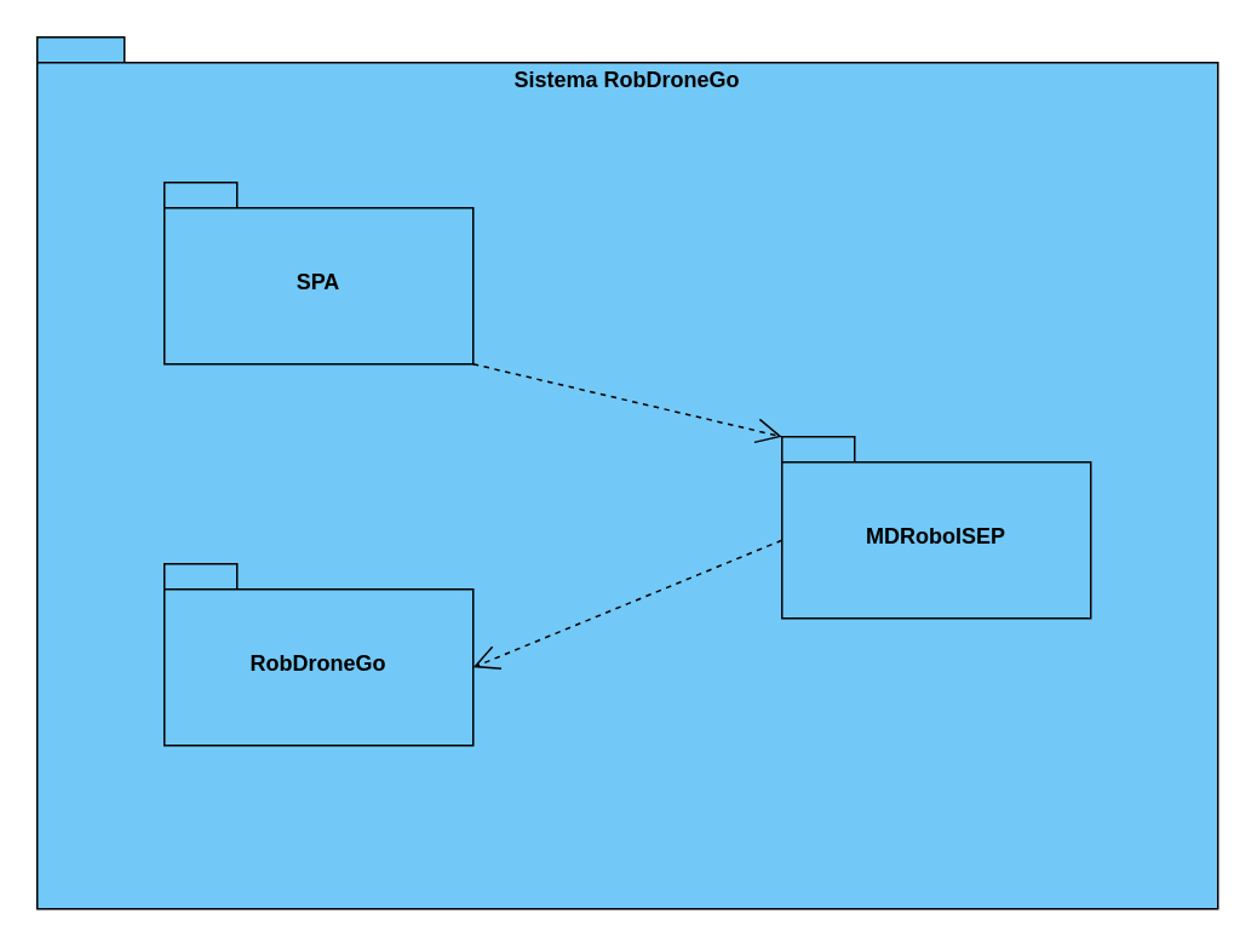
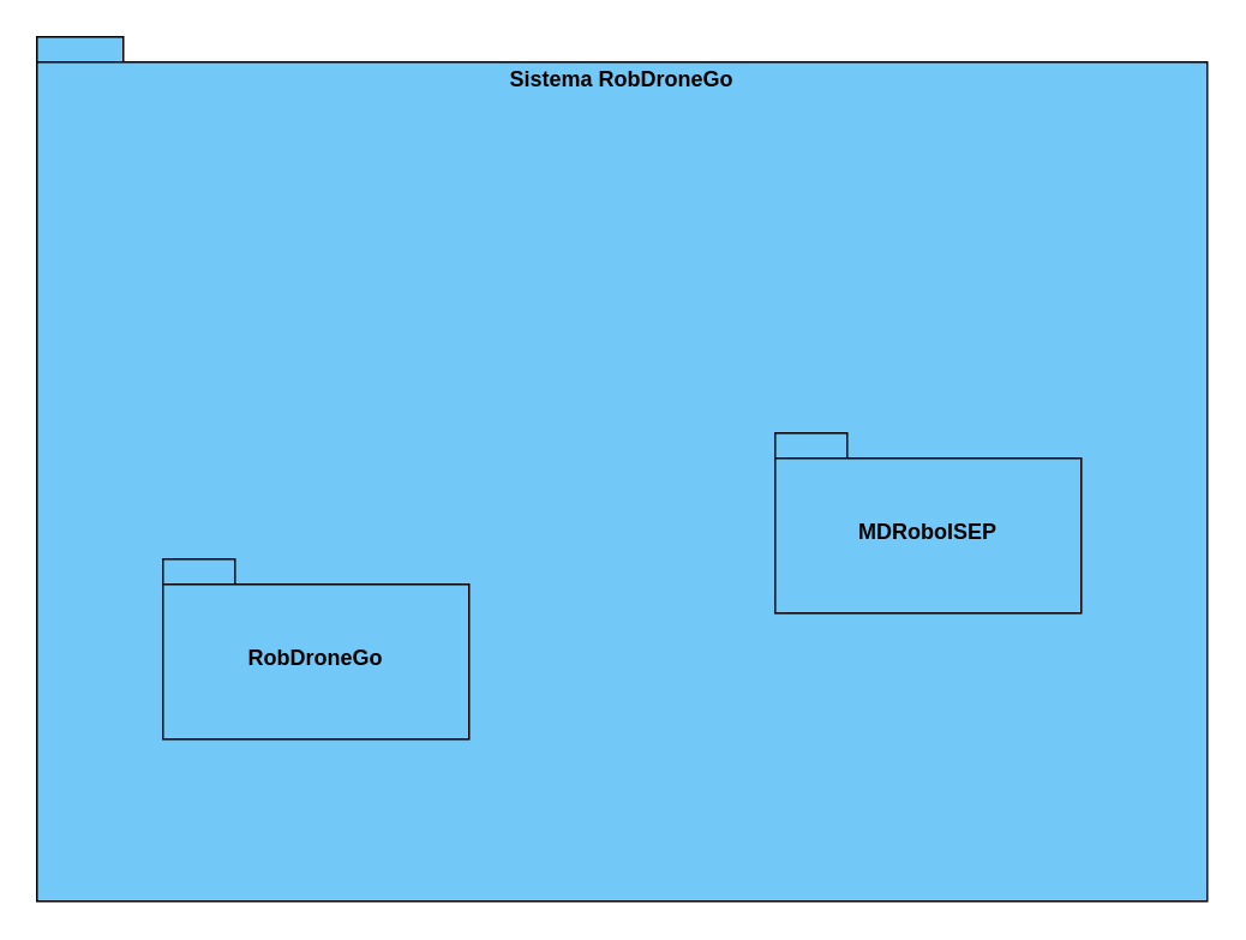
  <mxCell id="0" />
  <mxCell id="1" parent="0" />
  <mxCell id="2" value="Sistema RobDroneGo" style="shape=folder;fontStyle=1;spacingTop=10;tabWidth=40;tabHeight=14;tabPosition=left;html=1;whiteSpace=wrap;horizontal=1;verticalAlign=top;fillColor=#72c9f7;" parent="1" vertex="1"><mxGeometry x="20" y="20" width="650" height="480" as="geometry" /></mxCell>
  <mxCell id="3" value="MDRoboISEP" style="shape=folder;fontStyle=1;spacingTop=10;tabWidth=40;tabHeight=14;tabPosition=left;html=1;whiteSpace=wrap;fillColor=#72c9f7;" parent="1" vertex="1"><mxGeometry x="430" y="240" width="170" height="100" as="geometry" /></mxCell>
- <mxCell id="4" value="SPA" style="shape=folder;fontStyle=1;spacingTop=10;tabWidth=40;tabHeight=14;tabPosition=left;html=1;whiteSpace=wrap;fillColor=#72c9f7;" parent="1" vertex="1"><mxGeometry x="90" y="100" width="170" height="100" as="geometry" /></mxCell>
  <mxCell id="5" value="RobDroneGo" style="shape=folder;fontStyle=1;spacingTop=10;tabWidth=40;tabHeight=14;tabPosition=left;html=1;whiteSpace=wrap;fillColor=#72c9f7;" parent="1" vertex="1"><mxGeometry x="90" y="310" width="170" height="100" as="geometry" /></mxCell>
- <mxCell id="6" value="" style="endArrow=open;endSize=12;dashed=1;html=1;rounded=0;exitX=0;exitY=0;exitDx=170;exitDy=100;exitPerimeter=0;entryX=0;entryY=0;entryDx=0;entryDy=0;entryPerimeter=0;" parent="1" source="4" target="3" edge="1"><mxGeometry width="160" relative="1" as="geometry"><mxPoint x="270" y="167" as="sourcePoint" /><mxPoint x="560" y="167" as="targetPoint" /></mxGeometry></mxCell>
- <mxCell id="7" value="" style="endArrow=open;endSize=12;dashed=1;html=1;rounded=0;entryX=0;entryY=0;entryDx=170;entryDy=57;entryPerimeter=0;exitX=0;exitY=0;exitDx=0;exitDy=57;exitPerimeter=0;" parent="1" source="3" target="5" edge="1"><mxGeometry width="160" relative="1" as="geometry"><mxPoint x="185" y="210" as="sourcePoint" /><mxPoint x="185" y="334" as="targetPoint" /></mxGeometry></mxCell>
